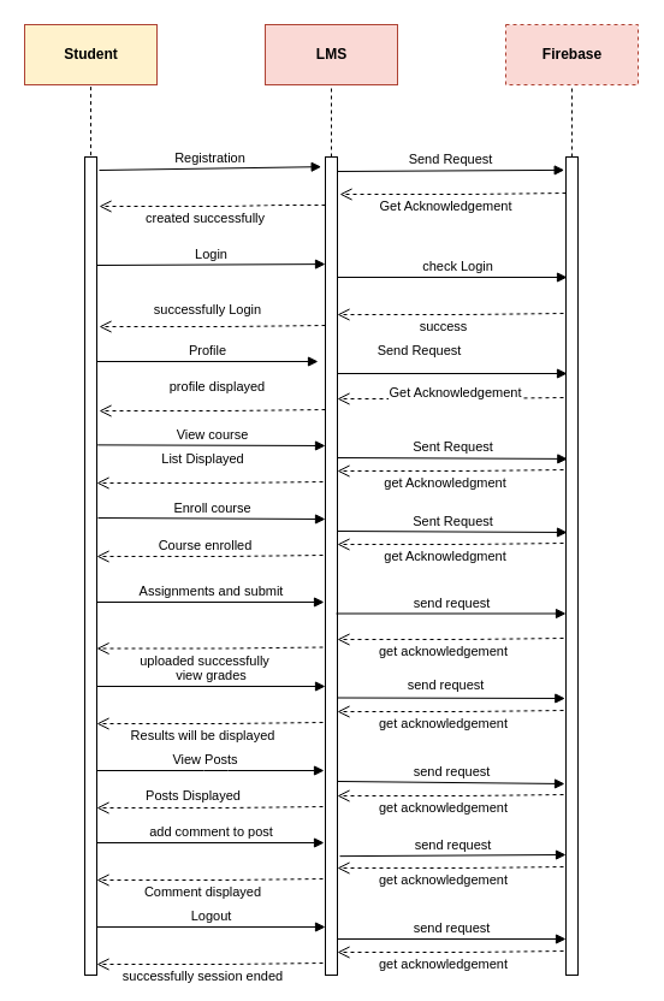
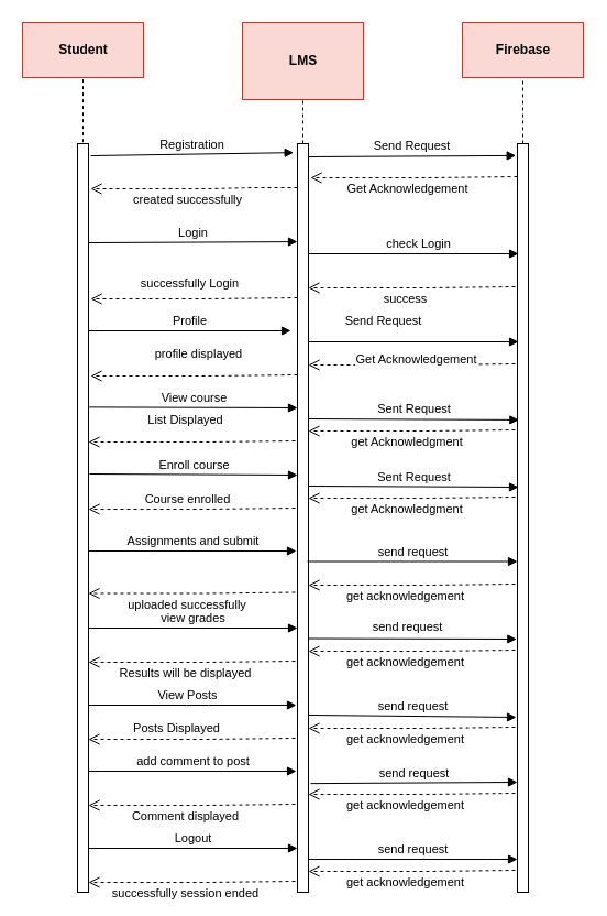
  <mxCell id="0" />
  <mxCell id="1" parent="0" />
- <mxCell id="2" value="&lt;b&gt;Student&lt;/b&gt;" style="html=1;fillColor=#fff2cc;strokeColor=#ae4132;" parent="1" vertex="1"><mxGeometry x="20" y="20" width="110" height="50" as="geometry" /></mxCell>
- <mxCell id="3" value="&lt;b&gt;LMS&lt;/b&gt;" style="html=1;fillColor=#fad9d5;strokeColor=#ae4132;" parent="1" vertex="1"><mxGeometry x="220" y="20" width="110" height="50" as="geometry" /></mxCell>
- <mxCell id="4" value="&lt;b&gt;Firebase&lt;/b&gt;" style="html=1;fillColor=#fad9d5;strokeColor=#ae4132;dashed=1;" parent="1" vertex="1"><mxGeometry x="420" y="20" width="110" height="50" as="geometry" /></mxCell>
+ <mxCell id="2" value="&lt;b&gt;Student&lt;/b&gt;" style="html=1;fillColor=#fad9d5;strokeColor=#ae4132;" parent="1" vertex="1"><mxGeometry x="20" y="20" width="110" height="50" as="geometry" /></mxCell>
+ <mxCell id="3" value="&lt;b&gt;LMS&lt;/b&gt;" style="html=1;fillColor=#fad9d5;strokeColor=#ae4132;" parent="1" vertex="1"><mxGeometry x="220" y="20" width="110" height="70" as="geometry" /></mxCell>
+ <mxCell id="4" value="&lt;b&gt;Firebase&lt;/b&gt;" style="html=1;fillColor=#fad9d5;strokeColor=#ae4132;" parent="1" vertex="1"><mxGeometry x="420" y="20" width="110" height="50" as="geometry" /></mxCell>
  <mxCell id="5" value="" style="html=1;points=[];perimeter=orthogonalPerimeter;" parent="1" vertex="1"><mxGeometry x="70" y="130" width="10" height="680" as="geometry" /></mxCell>
  <mxCell id="6" value="" style="endArrow=none;dashed=1;html=1;entryX=0.5;entryY=1;exitX=0.5;exitY=-0.002;exitPerimeter=0;" parent="1" source="5" target="2" edge="1"><mxGeometry width="50" height="50" relative="1" as="geometry"><mxPoint x="-50" y="200" as="sourcePoint" /><mxPoint x="-5" y="190" as="targetPoint" /></mxGeometry></mxCell>
  <mxCell id="7" value="" style="endArrow=none;dashed=1;html=1;entryX=0.5;entryY=1;" parent="1" source="11" target="4" edge="1"><mxGeometry width="50" height="50" relative="1" as="geometry"><mxPoint x="470" y="572" as="sourcePoint" /><mxPoint x="-5" y="230" as="targetPoint" /></mxGeometry></mxCell>
  <mxCell id="8" value="" style="endArrow=none;dashed=1;html=1;entryX=0.5;entryY=1;" parent="1" source="10" target="3" edge="1"><mxGeometry width="50" height="50" relative="1" as="geometry"><mxPoint x="275" y="570" as="sourcePoint" /><mxPoint x="5" y="240" as="targetPoint" /></mxGeometry></mxCell>
  <mxCell id="9" value="Registration" style="html=1;verticalAlign=bottom;endArrow=block;entryX=-0.333;entryY=0.012;entryDx=0;entryDy=0;entryPerimeter=0;" parent="1" target="10" edge="1"><mxGeometry width="80" relative="1" as="geometry"><mxPoint x="82" y="141" as="sourcePoint" /><mxPoint x="266" y="106.667" as="targetPoint" /></mxGeometry></mxCell>
  <mxCell id="10" value="" style="html=1;points=[];perimeter=orthogonalPerimeter;" parent="1" vertex="1"><mxGeometry x="270" y="130" width="10" height="680" as="geometry" /></mxCell>
  <mxCell id="11" value="" style="html=1;points=[];perimeter=orthogonalPerimeter;" parent="1" vertex="1"><mxGeometry x="470" y="130" width="10" height="680" as="geometry" /></mxCell>
  <mxCell id="12" value="Send Request" style="html=1;verticalAlign=bottom;endArrow=block;entryX=-0.133;entryY=0.016;entryPerimeter=0;entryDx=0;entryDy=0;" parent="1" target="11" edge="1"><mxGeometry width="80" relative="1" as="geometry"><mxPoint x="280" y="142" as="sourcePoint" /><mxPoint x="461.33" y="142.24" as="targetPoint" /></mxGeometry></mxCell>
  <mxCell id="13" value="Login" style="html=1;verticalAlign=bottom;endArrow=block;entryX=0;entryY=0.131;entryPerimeter=0;entryDx=0;entryDy=0;" parent="1" target="10" edge="1"><mxGeometry width="80" relative="1" as="geometry"><mxPoint x="80" y="220" as="sourcePoint" /><mxPoint x="264" y="220" as="targetPoint" /></mxGeometry></mxCell>
  <mxCell id="14" value="check Login" style="html=1;verticalAlign=bottom;endArrow=block;" parent="1" edge="1"><mxGeometry x="0.047" width="80" relative="1" as="geometry"><mxPoint x="280" y="230" as="sourcePoint" /><mxPoint x="471" y="230" as="targetPoint" /><mxPoint as="offset" /></mxGeometry></mxCell>
  <mxCell id="15" value="created successfully" style="html=1;verticalAlign=bottom;endArrow=open;dashed=1;endSize=8;" parent="1" edge="1"><mxGeometry x="0.064" y="19" relative="1" as="geometry"><mxPoint x="270" y="170" as="sourcePoint" /><mxPoint x="82" y="171" as="targetPoint" /><Array as="points"><mxPoint x="230" y="170" /><mxPoint x="190" y="171" /></Array><mxPoint as="offset" /></mxGeometry></mxCell>
  <mxCell id="16" value="Get Acknowledgement" style="html=1;verticalAlign=bottom;endArrow=open;dashed=1;endSize=8;entryX=1.2;entryY=0.069;entryPerimeter=0;" parent="1" edge="1"><mxGeometry x="0.064" y="19" relative="1" as="geometry"><mxPoint x="470" y="160" as="sourcePoint" /><mxPoint x="282" y="161" as="targetPoint" /><Array as="points"><mxPoint x="390" y="161" /></Array><mxPoint as="offset" /></mxGeometry></mxCell>
  <mxCell id="17" value="success" style="html=1;verticalAlign=bottom;endArrow=open;dashed=1;endSize=8;entryX=1.2;entryY=0.069;entryPerimeter=0;" parent="1" edge="1"><mxGeometry x="0.064" y="19" relative="1" as="geometry"><mxPoint x="468" y="260" as="sourcePoint" /><mxPoint x="280" y="261" as="targetPoint" /><Array as="points"><mxPoint x="388" y="261" /></Array><mxPoint as="offset" /></mxGeometry></mxCell>
  <mxCell id="18" value="Profile" style="html=1;verticalAlign=bottom;endArrow=block;entryX=-0.4;entryY=0.2;entryPerimeter=0;" parent="1" edge="1"><mxGeometry width="80" relative="1" as="geometry"><mxPoint x="80" y="300" as="sourcePoint" /><mxPoint x="264" y="300" as="targetPoint" /></mxGeometry></mxCell>
  <mxCell id="19" value="Send Request" style="html=1;verticalAlign=bottom;endArrow=block;" parent="1" edge="1"><mxGeometry x="-0.29" y="10" width="80" relative="1" as="geometry"><mxPoint x="280" y="310" as="sourcePoint" /><mxPoint x="471" y="310" as="targetPoint" /><mxPoint as="offset" /></mxGeometry></mxCell>
  <mxCell id="20" value="Get Acknowledgement" style="html=1;verticalAlign=bottom;endArrow=open;dashed=1;endSize=8;entryX=1.2;entryY=0.069;entryPerimeter=0;" parent="1" edge="1"><mxGeometry x="-0.043" y="4" relative="1" as="geometry"><mxPoint x="468" y="330" as="sourcePoint" /><mxPoint x="280" y="331" as="targetPoint" /><Array as="points"><mxPoint x="388" y="331" /></Array><mxPoint as="offset" /></mxGeometry></mxCell>
  <mxCell id="21" value="View course" style="html=1;verticalAlign=bottom;endArrow=block;entryX=-0.4;entryY=0.2;entryPerimeter=0;exitX=1.067;exitY=0.352;exitDx=0;exitDy=0;exitPerimeter=0;" parent="1" source="5" edge="1"><mxGeometry width="80" relative="1" as="geometry"><mxPoint x="86" y="370" as="sourcePoint" /><mxPoint x="270" y="370" as="targetPoint" /></mxGeometry></mxCell>
  <mxCell id="22" value="Sent Request" style="html=1;verticalAlign=bottom;endArrow=block;entryX=0.133;entryY=0.369;entryPerimeter=0;entryDx=0;entryDy=0;" parent="1" target="11" edge="1"><mxGeometry width="80" relative="1" as="geometry"><mxPoint x="280" y="380" as="sourcePoint" /><mxPoint x="464" y="380" as="targetPoint" /></mxGeometry></mxCell>
  <mxCell id="23" value="&amp;nbsp;get Acknowledgment" style="html=1;verticalAlign=bottom;endArrow=open;dashed=1;endSize=8;entryX=1.2;entryY=0.069;entryPerimeter=0;" parent="1" edge="1"><mxGeometry x="0.064" y="19" relative="1" as="geometry"><mxPoint x="468" y="390" as="sourcePoint" /><mxPoint x="280" y="391" as="targetPoint" /><Array as="points"><mxPoint x="388" y="391" /></Array><mxPoint as="offset" /></mxGeometry></mxCell>
  <mxCell id="24" value="send request" style="html=1;verticalAlign=bottom;endArrow=block;entryX=-0.067;entryY=0.5;entryPerimeter=0;entryDx=0;entryDy=0;" parent="1" edge="1"><mxGeometry x="-0.054" y="2" width="80" relative="1" as="geometry"><mxPoint x="280" y="579.5" as="sourcePoint" /><mxPoint x="469.33" y="580" as="targetPoint" /><mxPoint as="offset" /></mxGeometry></mxCell>
  <mxCell id="25" value="send request" style="html=1;verticalAlign=bottom;endArrow=block;entryX=0.1;entryY=0.318;entryPerimeter=0;entryDx=0;entryDy=0;" parent="1" edge="1"><mxGeometry width="80" relative="1" as="geometry"><mxPoint x="279" y="509.51" as="sourcePoint" /><mxPoint x="470" y="509.5" as="targetPoint" /></mxGeometry></mxCell>
  <mxCell id="26" value="View Posts" style="html=1;verticalAlign=bottom;endArrow=block;entryX=-0.1;entryY=0.182;entryPerimeter=0;entryDx=0;entryDy=0;" parent="1" edge="1"><mxGeometry x="-0.048" width="80" relative="1" as="geometry"><mxPoint x="80" y="640" as="sourcePoint" /><mxPoint x="269" y="640.01" as="targetPoint" /><Array as="points"><mxPoint x="179" y="640" /></Array><mxPoint as="offset" /></mxGeometry></mxCell>
  <mxCell id="27" value="view grades" style="html=1;verticalAlign=bottom;endArrow=block;entryX=-0.4;entryY=0.2;entryPerimeter=0;" parent="1" edge="1"><mxGeometry width="80" relative="1" as="geometry"><mxPoint x="80" y="570" as="sourcePoint" /><mxPoint x="270" y="570" as="targetPoint" /></mxGeometry></mxCell>
  <mxCell id="28" value="Assignments and submit" style="html=1;verticalAlign=bottom;endArrow=block;entryX=-0.1;entryY=0.318;entryDx=0;entryDy=0;entryPerimeter=0;" parent="1" edge="1"><mxGeometry width="80" relative="1" as="geometry"><mxPoint x="80" y="500" as="sourcePoint" /><mxPoint x="269" y="499.99" as="targetPoint" /></mxGeometry></mxCell>
  <mxCell id="29" value="get acknowledgement" style="html=1;verticalAlign=bottom;endArrow=open;dashed=1;endSize=8;entryX=1.2;entryY=0.069;entryPerimeter=0;" parent="1" edge="1"><mxGeometry x="0.064" y="19" relative="1" as="geometry"><mxPoint x="468" y="530" as="sourcePoint" /><mxPoint x="280" y="531" as="targetPoint" /><Array as="points"><mxPoint x="388" y="531" /></Array><mxPoint as="offset" /></mxGeometry></mxCell>
  <mxCell id="30" value="get acknowledgement" style="html=1;verticalAlign=bottom;endArrow=open;dashed=1;endSize=8;entryX=1.2;entryY=0.069;entryPerimeter=0;" parent="1" edge="1"><mxGeometry x="0.064" y="19" relative="1" as="geometry"><mxPoint x="468" y="790" as="sourcePoint" /><mxPoint x="280" y="791" as="targetPoint" /><Array as="points"><mxPoint x="388" y="791" /></Array><mxPoint as="offset" /></mxGeometry></mxCell>
  <mxCell id="31" value="get acknowledgement" style="html=1;verticalAlign=bottom;endArrow=open;dashed=1;endSize=8;entryX=1.2;entryY=0.069;entryPerimeter=0;" parent="1" edge="1"><mxGeometry x="0.064" y="19" relative="1" as="geometry"><mxPoint x="468" y="660" as="sourcePoint" /><mxPoint x="280" y="661" as="targetPoint" /><Array as="points"><mxPoint x="388" y="661" /></Array><mxPoint as="offset" /></mxGeometry></mxCell>
  <mxCell id="32" value="get acknowledgement" style="html=1;verticalAlign=bottom;endArrow=open;dashed=1;endSize=8;entryX=1.2;entryY=0.069;entryPerimeter=0;" parent="1" edge="1"><mxGeometry x="0.064" y="19" relative="1" as="geometry"><mxPoint x="468" y="590" as="sourcePoint" /><mxPoint x="280" y="591" as="targetPoint" /><Array as="points"><mxPoint x="388" y="591" /></Array><mxPoint as="offset" /></mxGeometry></mxCell>
  <mxCell id="33" value="send request" style="html=1;verticalAlign=bottom;endArrow=block;entryX=-0.2;entryY=0.461;entryPerimeter=0;entryDx=0;entryDy=0;" parent="1" edge="1"><mxGeometry width="80" relative="1" as="geometry"><mxPoint x="282" y="711.15" as="sourcePoint" /><mxPoint x="470" y="709.995" as="targetPoint" /></mxGeometry></mxCell>
  <mxCell id="34" value="Logout" style="html=1;verticalAlign=bottom;endArrow=block;entryX=0;entryY=0.182;entryPerimeter=0;entryDx=0;entryDy=0;" parent="1" edge="1"><mxGeometry width="80" relative="1" as="geometry"><mxPoint x="80" y="770" as="sourcePoint" /><mxPoint x="270" y="770.01" as="targetPoint" /></mxGeometry></mxCell>
  <mxCell id="35" value="send request" style="html=1;verticalAlign=bottom;endArrow=block;entryX=-0.1;entryY=0.173;entryPerimeter=0;entryDx=0;entryDy=0;" parent="1" edge="1"><mxGeometry width="80" relative="1" as="geometry"><mxPoint x="280" y="648.99" as="sourcePoint" /><mxPoint x="469" y="651.005" as="targetPoint" /></mxGeometry></mxCell>
  <mxCell id="36" value="send request" style="html=1;verticalAlign=bottom;endArrow=block;entryX=0;entryY=0.409;entryDx=0;entryDy=0;entryPerimeter=0;" parent="1" edge="1"><mxGeometry width="80" relative="1" as="geometry"><mxPoint x="280" y="780" as="sourcePoint" /><mxPoint x="470" y="779.995" as="targetPoint" /></mxGeometry></mxCell>
  <mxCell id="37" value="add comment to post" style="html=1;verticalAlign=bottom;endArrow=block;entryX=-0.1;entryY=0.182;entryPerimeter=0;entryDx=0;entryDy=0;" parent="1" edge="1"><mxGeometry width="80" relative="1" as="geometry"><mxPoint x="80" y="700" as="sourcePoint" /><mxPoint x="269" y="700.01" as="targetPoint" /></mxGeometry></mxCell>
  <mxCell id="38" value="get acknowledgement" style="html=1;verticalAlign=bottom;endArrow=open;dashed=1;endSize=8;entryX=1.2;entryY=0.069;entryPerimeter=0;" parent="1" edge="1"><mxGeometry x="0.064" y="19" relative="1" as="geometry"><mxPoint x="468" y="720" as="sourcePoint" /><mxPoint x="280" y="721" as="targetPoint" /><Array as="points"><mxPoint x="388" y="721" /></Array><mxPoint as="offset" /></mxGeometry></mxCell>
  <mxCell id="39" value="successfully session ended" style="html=1;verticalAlign=bottom;endArrow=open;dashed=1;endSize=8;entryX=1.2;entryY=0.069;entryPerimeter=0;" parent="1" edge="1"><mxGeometry x="0.064" y="19" relative="1" as="geometry"><mxPoint x="268" y="800" as="sourcePoint" /><mxPoint x="80" y="801" as="targetPoint" /><Array as="points"><mxPoint x="188" y="801" /></Array><mxPoint as="offset" /></mxGeometry></mxCell>
  <mxCell id="40" value="successfully Login" style="html=1;verticalAlign=bottom;endArrow=open;dashed=1;endSize=8;" parent="1" edge="1"><mxGeometry x="0.043" y="-5" relative="1" as="geometry"><mxPoint x="270" y="270" as="sourcePoint" /><mxPoint x="82" y="271" as="targetPoint" /><Array as="points"><mxPoint x="190" y="271" /></Array><mxPoint as="offset" /></mxGeometry></mxCell>
  <mxCell id="41" value="List Displayed" style="html=1;verticalAlign=bottom;endArrow=open;dashed=1;endSize=8;" parent="1" edge="1"><mxGeometry x="0.064" y="-11" relative="1" as="geometry"><mxPoint x="268" y="400" as="sourcePoint" /><mxPoint x="80" y="401" as="targetPoint" /><Array as="points"><mxPoint x="188" y="401" /></Array><mxPoint as="offset" /></mxGeometry></mxCell>
  <mxCell id="42" value="&amp;nbsp;uploaded successfully" style="html=1;verticalAlign=bottom;endArrow=open;dashed=1;endSize=8;" parent="1" edge="1"><mxGeometry x="0.064" y="19" relative="1" as="geometry"><mxPoint x="268" y="537.5" as="sourcePoint" /><mxPoint x="80" y="538.5" as="targetPoint" /><Array as="points"><mxPoint x="188" y="538.5" /></Array><mxPoint as="offset" /></mxGeometry></mxCell>
  <mxCell id="43" value="Results will be displayed" style="html=1;verticalAlign=bottom;endArrow=open;dashed=1;endSize=8;" parent="1" edge="1"><mxGeometry x="0.064" y="19" relative="1" as="geometry"><mxPoint x="268" y="600" as="sourcePoint" /><mxPoint x="80" y="601" as="targetPoint" /><Array as="points"><mxPoint x="188" y="601" /></Array><mxPoint as="offset" /></mxGeometry></mxCell>
  <mxCell id="44" value="Comment displayed" style="html=1;verticalAlign=bottom;endArrow=open;dashed=1;endSize=8;entryX=1.2;entryY=0.069;entryPerimeter=0;" parent="1" edge="1"><mxGeometry x="0.064" y="19" relative="1" as="geometry"><mxPoint x="268" y="730" as="sourcePoint" /><mxPoint x="80" y="731" as="targetPoint" /><Array as="points"><mxPoint x="188" y="731" /></Array><mxPoint as="offset" /></mxGeometry></mxCell>
  <mxCell id="45" value="Posts Displayed" style="html=1;verticalAlign=bottom;endArrow=open;dashed=1;endSize=8;entryX=1.2;entryY=0.069;entryPerimeter=0;" parent="1" edge="1"><mxGeometry x="0.149" y="-1" relative="1" as="geometry"><mxPoint x="268" y="670" as="sourcePoint" /><mxPoint x="80" y="671" as="targetPoint" /><Array as="points"><mxPoint x="188" y="671" /></Array><mxPoint as="offset" /></mxGeometry></mxCell>
  <mxCell id="46" value="profile displayed" style="html=1;verticalAlign=bottom;endArrow=open;dashed=1;endSize=8;entryX=1.2;entryY=0.069;entryPerimeter=0;" parent="1" edge="1"><mxGeometry x="-0.043" y="-11" relative="1" as="geometry"><mxPoint x="270" y="340" as="sourcePoint" /><mxPoint x="82" y="341" as="targetPoint" /><Array as="points"><mxPoint x="190" y="341" /></Array><mxPoint as="offset" /></mxGeometry></mxCell>
  <mxCell id="47" value="Enroll course" style="html=1;verticalAlign=bottom;endArrow=block;entryX=-0.4;entryY=0.2;entryPerimeter=0;exitX=1.067;exitY=0.352;exitDx=0;exitDy=0;exitPerimeter=0;" parent="1" edge="1"><mxGeometry width="80" relative="1" as="geometry"><mxPoint x="81" y="430" as="sourcePoint" /><mxPoint x="270" y="431" as="targetPoint" /></mxGeometry></mxCell>
  <mxCell id="48" value="Sent Request" style="html=1;verticalAlign=bottom;endArrow=block;entryX=0.133;entryY=0.369;entryPerimeter=0;entryDx=0;entryDy=0;" parent="1" edge="1"><mxGeometry width="80" relative="1" as="geometry"><mxPoint x="280" y="441" as="sourcePoint" /><mxPoint x="471" y="442" as="targetPoint" /></mxGeometry></mxCell>
  <mxCell id="49" value="&amp;nbsp;get Acknowledgment" style="html=1;verticalAlign=bottom;endArrow=open;dashed=1;endSize=8;entryX=1.2;entryY=0.069;entryPerimeter=0;" parent="1" edge="1"><mxGeometry x="0.064" y="19" relative="1" as="geometry"><mxPoint x="468" y="451" as="sourcePoint" /><mxPoint x="280" y="452" as="targetPoint" /><Array as="points"><mxPoint x="388" y="452" /></Array><mxPoint as="offset" /></mxGeometry></mxCell>
  <mxCell id="50" value="Course enrolled" style="html=1;verticalAlign=bottom;endArrow=open;dashed=1;endSize=8;" parent="1" edge="1"><mxGeometry x="0.043" relative="1" as="geometry"><mxPoint x="268" y="461" as="sourcePoint" /><mxPoint x="80" y="462" as="targetPoint" /><Array as="points"><mxPoint x="188" y="462" /></Array><mxPoint as="offset" /></mxGeometry></mxCell>
